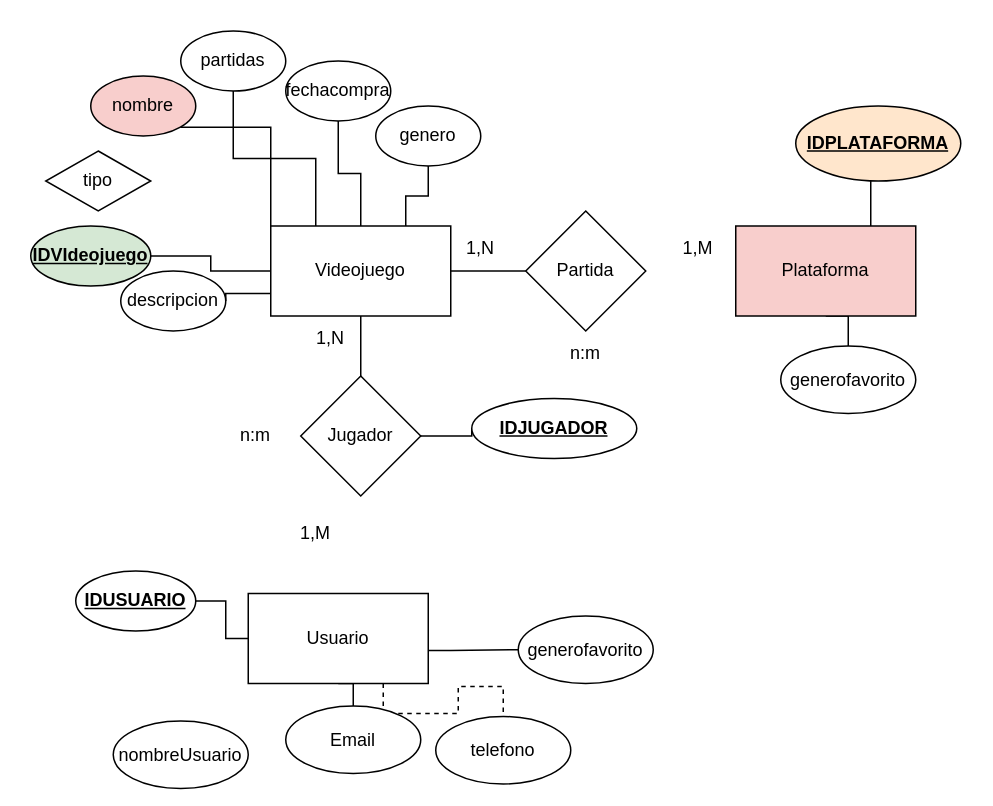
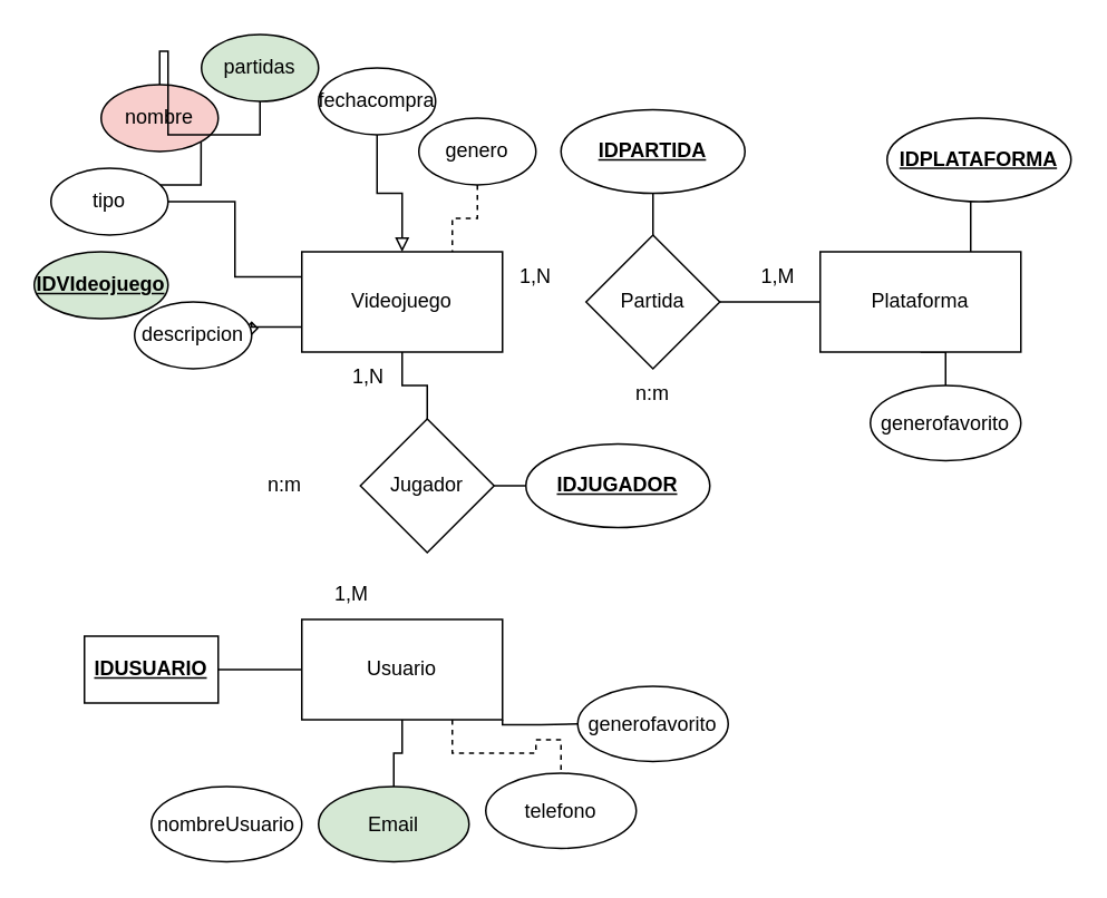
  <mxCell id="0" />
  <mxCell id="1" parent="0" />
- <mxCell id="2" style="edgeStyle=orthogonalEdgeStyle;rounded=0;orthogonalLoop=1;jettySize=auto;html=1;exitX=1;exitY=0.5;exitDx=0;exitDy=0;entryX=0;entryY=0.5;entryDx=0;entryDy=0;endArrow=none;endFill=0;" edge="1" parent="1" source="7" target="16"><mxGeometry relative="1" as="geometry" /></mxCell>
  <mxCell id="3" style="edgeStyle=orthogonalEdgeStyle;rounded=0;orthogonalLoop=1;jettySize=auto;html=1;exitX=0.5;exitY=1;exitDx=0;exitDy=0;entryX=0.5;entryY=0;entryDx=0;entryDy=0;endArrow=none;endFill=0;" edge="1" parent="1" source="7" target="18"><mxGeometry relative="1" as="geometry" /></mxCell>
- <mxCell id="4" style="edgeStyle=orthogonalEdgeStyle;rounded=0;orthogonalLoop=1;jettySize=auto;html=1;exitX=0;exitY=0.75;exitDx=0;exitDy=0;entryX=1;entryY=0.5;entryDx=0;entryDy=0;endArrow=none;endFill=0;" edge="1" parent="1" source="7" target="27"><mxGeometry relative="1" as="geometry" /></mxCell>
- <mxCell id="5" style="edgeStyle=orthogonalEdgeStyle;rounded=0;orthogonalLoop=1;jettySize=auto;html=1;exitX=0;exitY=0.5;exitDx=0;exitDy=0;entryX=1;entryY=0.5;entryDx=0;entryDy=0;endArrow=none;endFill=0;" edge="1" parent="1" source="7" target="26"><mxGeometry relative="1" as="geometry" /></mxCell>
+ <mxCell id="4" style="edgeStyle=orthogonalEdgeStyle;rounded=0;orthogonalLoop=1;jettySize=auto;html=1;exitX=0;exitY=0.75;exitDx=0;exitDy=0;entryX=1;entryY=0.5;entryDx=0;entryDy=0;endArrow=diamond;endFill=0;" edge="1" parent="1" source="7" target="27"><mxGeometry relative="1" as="geometry" /></mxCell>
+ <mxCell id="6" style="edgeStyle=orthogonalEdgeStyle;rounded=0;orthogonalLoop=1;jettySize=auto;html=1;exitX=0;exitY=0.25;exitDx=0;exitDy=0;entryX=1;entryY=0.5;entryDx=0;entryDy=0;endArrow=none;endFill=0;" edge="1" parent="1" source="7" target="25"><mxGeometry relative="1" as="geometry" /></mxCell>
  <mxCell id="7" value="Videojuego" style="rounded=0;whiteSpace=wrap;html=1;" parent="1" vertex="1"><mxGeometry x="180" y="150" width="120" height="60" as="geometry" /></mxCell>
  <mxCell id="8" style="edgeStyle=orthogonalEdgeStyle;rounded=0;orthogonalLoop=1;jettySize=auto;html=1;exitX=0.5;exitY=1;exitDx=0;exitDy=0;entryX=0.5;entryY=0;entryDx=0;entryDy=0;endArrow=none;endFill=0;" edge="1" parent="1" source="9" target="36"><mxGeometry relative="1" as="geometry" /></mxCell>
- <mxCell id="9" value="Plataforma" style="rounded=0;whiteSpace=wrap;html=1;fillColor=#f8cecc;" vertex="1" parent="1"><mxGeometry x="490" y="150" width="120" height="60" as="geometry" /></mxCell>
+ <mxCell id="9" value="Plataforma" style="rounded=0;whiteSpace=wrap;html=1;" vertex="1" parent="1"><mxGeometry x="490" y="150" width="120" height="60" as="geometry" /></mxCell>
  <mxCell id="10" style="edgeStyle=orthogonalEdgeStyle;rounded=0;orthogonalLoop=1;jettySize=auto;html=1;exitX=1;exitY=1;exitDx=0;exitDy=0;entryX=0;entryY=0.5;entryDx=0;entryDy=0;endArrow=none;endFill=0;" edge="1" parent="1" source="13" target="35"><mxGeometry relative="1" as="geometry"><Array as="points"><mxPoint x="300" y="433" /><mxPoint x="323" y="433" /></Array></mxGeometry></mxCell>
  <mxCell id="11" style="edgeStyle=orthogonalEdgeStyle;rounded=0;orthogonalLoop=1;jettySize=auto;html=1;exitX=0.75;exitY=1;exitDx=0;exitDy=0;entryX=0.5;entryY=0;entryDx=0;entryDy=0;endArrow=none;endFill=0;dashed=1;" edge="1" parent="1" source="13" target="34"><mxGeometry relative="1" as="geometry" /></mxCell>
  <mxCell id="12" style="edgeStyle=orthogonalEdgeStyle;rounded=0;orthogonalLoop=1;jettySize=auto;html=1;exitX=0.5;exitY=1;exitDx=0;exitDy=0;entryX=0.5;entryY=0;entryDx=0;entryDy=0;endArrow=none;endFill=0;" edge="1" parent="1" source="13" target="33"><mxGeometry relative="1" as="geometry" /></mxCell>
- <mxCell id="13" value="Usuario" style="rounded=0;whiteSpace=wrap;html=1;" vertex="1" parent="1"><mxGeometry x="165" y="395" width="120" height="60" as="geometry" /></mxCell>
+ <mxCell id="13" value="Usuario" style="rounded=0;whiteSpace=wrap;html=1;" vertex="1" parent="1"><mxGeometry x="180" y="370" width="120" height="60" as="geometry" /></mxCell>
+ <mxCell id="14" style="edgeStyle=orthogonalEdgeStyle;rounded=0;orthogonalLoop=1;jettySize=auto;html=1;exitX=1;exitY=0.5;exitDx=0;exitDy=0;entryX=0;entryY=0.5;entryDx=0;entryDy=0;endArrow=none;endFill=0;" edge="1" parent="1" source="16" target="9"><mxGeometry relative="1" as="geometry" /></mxCell>
+ <mxCell id="15" style="edgeStyle=orthogonalEdgeStyle;rounded=0;orthogonalLoop=1;jettySize=auto;html=1;exitX=0.5;exitY=0;exitDx=0;exitDy=0;entryX=0.5;entryY=1;entryDx=0;entryDy=0;endArrow=none;endFill=0;" edge="1" parent="1" source="16" target="39"><mxGeometry relative="1" as="geometry" /></mxCell>
  <mxCell id="16" value="Partida" style="rhombus;whiteSpace=wrap;html=1;" vertex="1" parent="1"><mxGeometry x="350" y="140" width="80" height="80" as="geometry" /></mxCell>
  <mxCell id="17" style="edgeStyle=orthogonalEdgeStyle;rounded=0;orthogonalLoop=1;jettySize=auto;html=1;exitX=1;exitY=0.5;exitDx=0;exitDy=0;entryX=0;entryY=0.5;entryDx=0;entryDy=0;endArrow=none;endFill=0;" edge="1" parent="1" source="18" target="40"><mxGeometry relative="1" as="geometry" /></mxCell>
- <mxCell id="18" value="Jugador" style="rhombus;whiteSpace=wrap;html=1;" vertex="1" parent="1"><mxGeometry x="200" y="250" width="80" height="80" as="geometry" /></mxCell>
- <mxCell id="19" style="edgeStyle=orthogonalEdgeStyle;rounded=0;orthogonalLoop=1;jettySize=auto;html=1;exitX=1;exitY=1;exitDx=0;exitDy=0;entryX=0;entryY=0;entryDx=0;entryDy=0;endArrow=none;endFill=0;" edge="1" parent="1" source="20" target="7"><mxGeometry relative="1" as="geometry" /></mxCell>
+ <mxCell id="18" value="Jugador" style="rhombus;whiteSpace=wrap;html=1;" vertex="1" parent="1"><mxGeometry x="215" y="250" width="80" height="80" as="geometry" /></mxCell>
+ <mxCell id="19" style="edgeStyle=orthogonalEdgeStyle;rounded=0;orthogonalLoop=1;jettySize=auto;html=1;exitX=1;exitY=1;exitDx=0;exitDy=0;endArrow=none;endFill=0;" edge="1" parent="1" source="20" target="25"><mxGeometry relative="1" as="geometry" /></mxCell>
  <mxCell id="20" value="nombre" style="ellipse;whiteSpace=wrap;html=1;fillColor=#f8cecc;" vertex="1" parent="1"><mxGeometry x="60" y="50" width="70" height="40" as="geometry" /></mxCell>
- <mxCell id="21" style="edgeStyle=orthogonalEdgeStyle;rounded=0;orthogonalLoop=1;jettySize=auto;html=1;exitX=0.5;exitY=1;exitDx=0;exitDy=0;entryX=0.75;entryY=0;entryDx=0;entryDy=0;endArrow=none;endFill=0;" edge="1" parent="1" source="22" target="7"><mxGeometry relative="1" as="geometry" /></mxCell>
+ <mxCell id="21" style="edgeStyle=orthogonalEdgeStyle;rounded=0;orthogonalLoop=1;jettySize=auto;html=1;exitX=0.5;exitY=1;exitDx=0;exitDy=0;entryX=0.75;entryY=0;entryDx=0;entryDy=0;endArrow=none;endFill=0;dashed=1;" edge="1" parent="1" source="22" target="7"><mxGeometry relative="1" as="geometry" /></mxCell>
  <mxCell id="22" value="genero" style="ellipse;whiteSpace=wrap;html=1;" vertex="1" parent="1"><mxGeometry x="250" y="70" width="70" height="40" as="geometry" /></mxCell>
- <mxCell id="23" style="edgeStyle=orthogonalEdgeStyle;rounded=0;orthogonalLoop=1;jettySize=auto;html=1;exitX=0.5;exitY=1;exitDx=0;exitDy=0;entryX=0.25;entryY=0;entryDx=0;entryDy=0;endArrow=none;endFill=0;" edge="1" parent="1" source="24" target="7"><mxGeometry relative="1" as="geometry" /></mxCell>
- <mxCell id="24" value="partidas" style="ellipse;whiteSpace=wrap;html=1;" vertex="1" parent="1"><mxGeometry x="120" y="20" width="70" height="40" as="geometry" /></mxCell>
- <mxCell id="25" value="tipo" style="rhombus;whiteSpace=wrap;html=1;" vertex="1" parent="1"><mxGeometry x="30" y="100" width="70" height="40" as="geometry" /></mxCell>
+ <mxCell id="23" style="edgeStyle=orthogonalEdgeStyle;rounded=0;orthogonalLoop=1;jettySize=auto;html=1;exitX=0.5;exitY=1;exitDx=0;exitDy=0;endArrow=none;endFill=0;" edge="1" parent="1" source="24" target="20"><mxGeometry relative="1" as="geometry" /></mxCell>
+ <mxCell id="24" value="partidas" style="ellipse;whiteSpace=wrap;html=1;fillColor=#d5e8d4;" vertex="1" parent="1"><mxGeometry x="120" y="20" width="70" height="40" as="geometry" /></mxCell>
+ <mxCell id="25" value="tipo" style="ellipse;whiteSpace=wrap;html=1;" vertex="1" parent="1"><mxGeometry x="30" y="100" width="70" height="40" as="geometry" /></mxCell>
  <mxCell id="26" value="&lt;b&gt;&lt;u&gt;IDVIdeojuego&lt;/u&gt;&lt;/b&gt;" style="ellipse;whiteSpace=wrap;html=1;fillColor=#d5e8d4;" vertex="1" parent="1"><mxGeometry x="20" y="150" width="80" height="40" as="geometry" /></mxCell>
  <mxCell id="27" value="descripcion" style="ellipse;whiteSpace=wrap;html=1;" vertex="1" parent="1"><mxGeometry x="80" y="180" width="70" height="40" as="geometry" /></mxCell>
- <mxCell id="28" style="edgeStyle=orthogonalEdgeStyle;rounded=0;orthogonalLoop=1;jettySize=auto;html=1;exitX=0.5;exitY=1;exitDx=0;exitDy=0;entryX=0.5;entryY=0;entryDx=0;entryDy=0;endArrow=none;endFill=0;" edge="1" parent="1" source="29" target="7"><mxGeometry relative="1" as="geometry" /></mxCell>
+ <mxCell id="28" style="edgeStyle=orthogonalEdgeStyle;rounded=0;orthogonalLoop=1;jettySize=auto;html=1;exitX=0.5;exitY=1;exitDx=0;exitDy=0;entryX=0.5;entryY=0;entryDx=0;entryDy=0;endArrow=block;endFill=0;" edge="1" parent="1" source="29" target="7"><mxGeometry relative="1" as="geometry" /></mxCell>
  <mxCell id="29" value="fechacompra" style="ellipse;whiteSpace=wrap;html=1;" vertex="1" parent="1"><mxGeometry x="190" y="40" width="70" height="40" as="geometry" /></mxCell>
  <mxCell id="30" style="edgeStyle=orthogonalEdgeStyle;rounded=0;orthogonalLoop=1;jettySize=auto;html=1;exitX=1;exitY=0.5;exitDx=0;exitDy=0;entryX=0;entryY=0.5;entryDx=0;entryDy=0;endArrow=none;endFill=0;" edge="1" parent="1" source="31" target="13"><mxGeometry relative="1" as="geometry" /></mxCell>
- <mxCell id="31" value="&lt;b&gt;&lt;u&gt;IDUSUARIO&lt;/u&gt;&lt;/b&gt;" style="ellipse;whiteSpace=wrap;html=1;" vertex="1" parent="1"><mxGeometry x="50" y="380" width="80" height="40" as="geometry" /></mxCell>
- <mxCell id="32" value="nombreUsuario" style="ellipse;whiteSpace=wrap;html=1;" vertex="1" parent="1"><mxGeometry x="75" y="480" width="90" height="45" as="geometry" /></mxCell>
- <mxCell id="33" value="Email" style="ellipse;whiteSpace=wrap;html=1;" vertex="1" parent="1"><mxGeometry x="190" y="470" width="90" height="45" as="geometry" /></mxCell>
- <mxCell id="34" value="telefono" style="ellipse;whiteSpace=wrap;html=1;" vertex="1" parent="1"><mxGeometry x="290" y="477" width="90" height="45" as="geometry" /></mxCell>
+ <mxCell id="31" value="&lt;b&gt;&lt;u&gt;IDUSUARIO&lt;/u&gt;&lt;/b&gt;" style="whiteSpace=wrap;html=1;rounded=0;" vertex="1" parent="1"><mxGeometry x="50" y="380" width="80" height="40" as="geometry" /></mxCell>
+ <mxCell id="32" value="nombreUsuario" style="ellipse;whiteSpace=wrap;html=1;" vertex="1" parent="1"><mxGeometry x="90" y="470" width="90" height="45" as="geometry" /></mxCell>
+ <mxCell id="33" value="Email" style="ellipse;whiteSpace=wrap;html=1;fillColor=#d5e8d4;" vertex="1" parent="1"><mxGeometry x="190" y="470" width="90" height="45" as="geometry" /></mxCell>
+ <mxCell id="34" value="telefono" style="ellipse;whiteSpace=wrap;html=1;" vertex="1" parent="1"><mxGeometry x="290" y="462" width="90" height="45" as="geometry" /></mxCell>
  <mxCell id="35" value="generofavorito" style="ellipse;whiteSpace=wrap;html=1;" vertex="1" parent="1"><mxGeometry x="345" y="410" width="90" height="45" as="geometry" /></mxCell>
  <mxCell id="36" value="generofavorito" style="ellipse;whiteSpace=wrap;html=1;" vertex="1" parent="1"><mxGeometry x="520" y="230" width="90" height="45" as="geometry" /></mxCell>
  <mxCell id="37" style="edgeStyle=orthogonalEdgeStyle;rounded=0;orthogonalLoop=1;jettySize=auto;html=1;entryX=0.75;entryY=0;entryDx=0;entryDy=0;endArrow=none;endFill=0;" edge="1" parent="1" target="9"><mxGeometry relative="1" as="geometry"><mxPoint x="580" y="120" as="sourcePoint" /></mxGeometry></mxCell>
- <mxCell id="38" value="&lt;b&gt;&lt;u&gt;IDPLATAFORMA&lt;/u&gt;&lt;/b&gt;" style="ellipse;whiteSpace=wrap;html=1;fillColor=#ffe6cc;" vertex="1" parent="1"><mxGeometry x="530" y="70" width="110" height="50" as="geometry" /></mxCell>
- <mxCell id="40" value="&lt;b&gt;&lt;u&gt;IDJUGADOR&lt;/u&gt;&lt;/b&gt;" style="ellipse;whiteSpace=wrap;html=1;" vertex="1" parent="1"><mxGeometry x="314" y="265" width="110" height="40" as="geometry" /></mxCell>
+ <mxCell id="38" value="&lt;b&gt;&lt;u&gt;IDPLATAFORMA&lt;/u&gt;&lt;/b&gt;" style="ellipse;whiteSpace=wrap;html=1;" vertex="1" parent="1"><mxGeometry x="530" y="70" width="110" height="50" as="geometry" /></mxCell>
+ <mxCell id="39" value="&lt;b&gt;&lt;u&gt;IDPARTIDA&lt;/u&gt;&lt;/b&gt;" style="ellipse;whiteSpace=wrap;html=1;" vertex="1" parent="1"><mxGeometry x="335" y="65" width="110" height="50" as="geometry" /></mxCell>
+ <mxCell id="40" value="&lt;b&gt;&lt;u&gt;IDJUGADOR&lt;/u&gt;&lt;/b&gt;" style="ellipse;whiteSpace=wrap;html=1;" vertex="1" parent="1"><mxGeometry x="314" y="265" width="110" height="50" as="geometry" /></mxCell>
  <mxCell id="41" value="1,N" style="text;html=1;strokeColor=none;fillColor=none;align=center;verticalAlign=middle;whiteSpace=wrap;rounded=0;" vertex="1" parent="1"><mxGeometry x="290" y="150" width="60" height="30" as="geometry" /></mxCell>
  <mxCell id="42" value="1,M" style="text;html=1;strokeColor=none;fillColor=none;align=center;verticalAlign=middle;whiteSpace=wrap;rounded=0;" vertex="1" parent="1"><mxGeometry x="435" y="150" width="60" height="30" as="geometry" /></mxCell>
  <mxCell id="43" value="n:m" style="text;html=1;strokeColor=none;fillColor=none;align=center;verticalAlign=middle;whiteSpace=wrap;rounded=0;" vertex="1" parent="1"><mxGeometry x="360" y="220" width="60" height="30" as="geometry" /></mxCell>
  <mxCell id="44" value="1,N" style="text;html=1;strokeColor=none;fillColor=none;align=center;verticalAlign=middle;whiteSpace=wrap;rounded=0;" vertex="1" parent="1"><mxGeometry x="190" y="210" width="60" height="30" as="geometry" /></mxCell>
  <mxCell id="45" value="1,M" style="text;html=1;strokeColor=none;fillColor=none;align=center;verticalAlign=middle;whiteSpace=wrap;rounded=0;" vertex="1" parent="1"><mxGeometry x="180" y="340" width="60" height="30" as="geometry" /></mxCell>
  <mxCell id="46" value="n:m" style="text;html=1;strokeColor=none;fillColor=none;align=center;verticalAlign=middle;whiteSpace=wrap;rounded=0;" vertex="1" parent="1"><mxGeometry x="140" y="275" width="60" height="30" as="geometry" /></mxCell>
